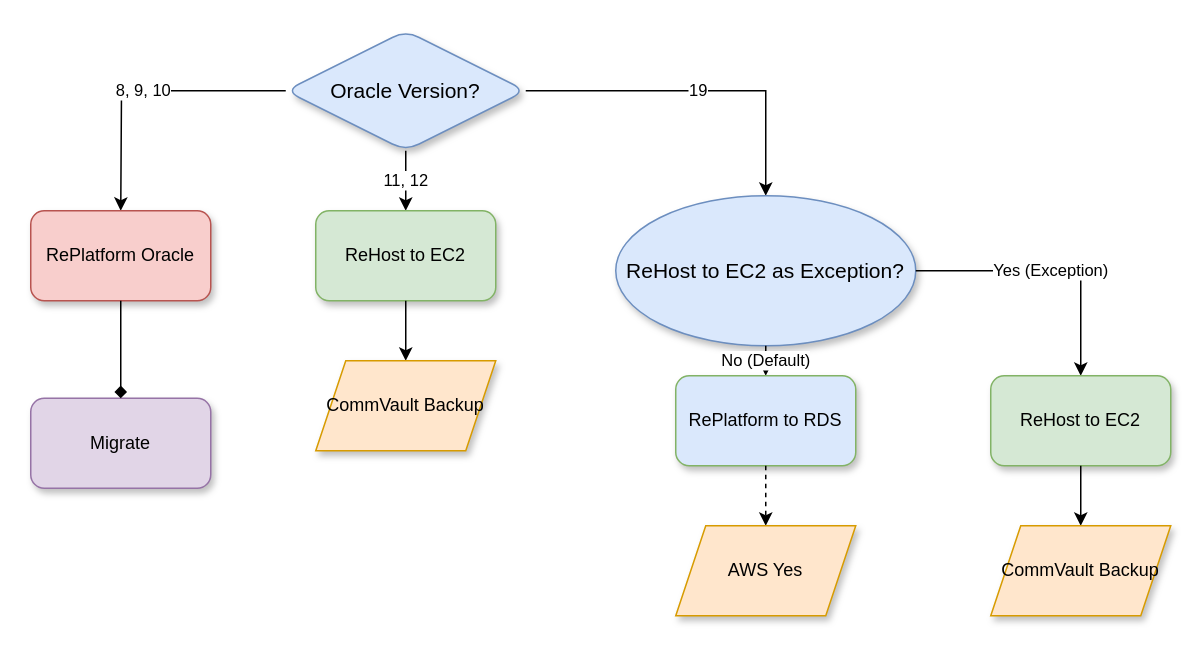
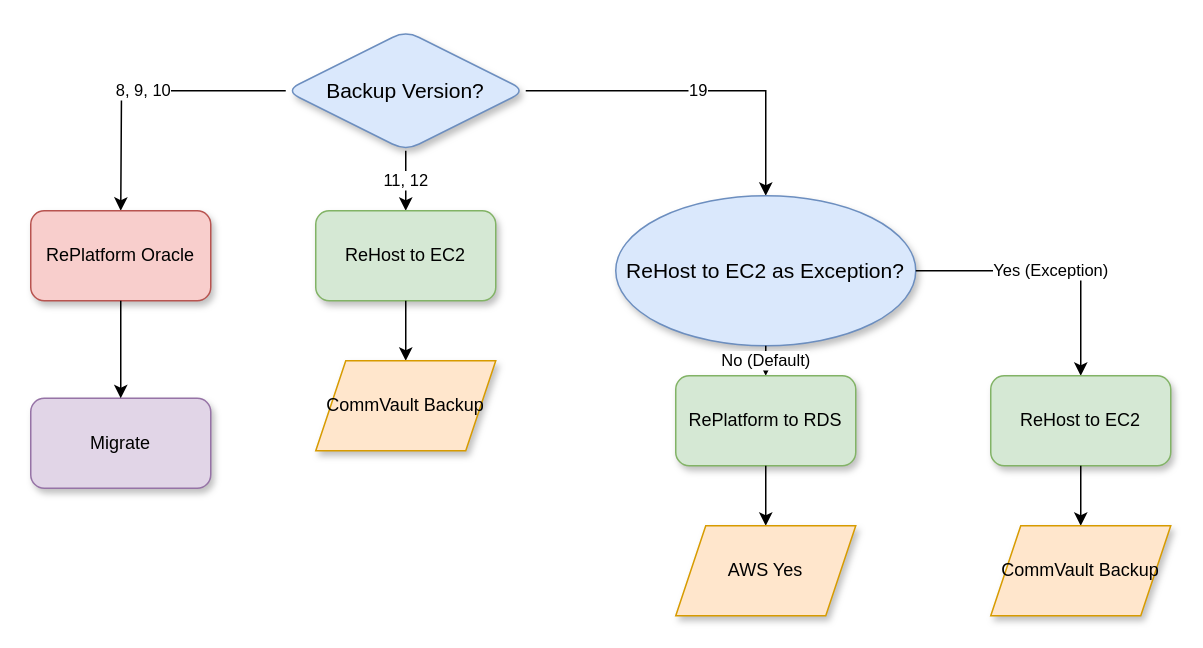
  <mxCell id="0" />
  <mxCell id="1" parent="0" />
- <mxCell id="2" value="Oracle Version?" style="rhombus;whiteSpace=wrap;html=1;rounded=1;shadow=1;fontFamily=Helvetica;fontSize=14;fillColor=#dae8fc;strokeColor=#6c8ebf;" vertex="1" parent="1"><mxGeometry x="190" y="20" width="160" height="80" as="geometry" /></mxCell>
+ <mxCell id="2" value="Backup Version?" style="rhombus;whiteSpace=wrap;html=1;rounded=1;shadow=1;fontFamily=Helvetica;fontSize=14;fillColor=#dae8fc;strokeColor=#6c8ebf;" vertex="1" parent="1"><mxGeometry x="190" y="20" width="160" height="80" as="geometry" /></mxCell>
  <mxCell id="3" value="8, 9, 10" style="edgeStyle=orthogonalEdgeStyle;rounded=0;orthogonalLoop=1;jettySize=auto;html=1;exitX=0;exitY=0.5;exitDx=0;exitDy=0;entryX=0.5;entryY=0;entryDx=0;entryDy=0;" edge="1" parent="1" source="2"><mxGeometry relative="1" as="geometry"><mxPoint x="80" y="140" as="targetPoint" /></mxGeometry></mxCell>
  <mxCell id="4" value="RePlatform Oracle" style="rounded=1;whiteSpace=wrap;html=1;shadow=1;fontFamily=Helvetica;fontSize=12;fillColor=#f8cecc;strokeColor=#b85450;" vertex="1" parent="1"><mxGeometry x="20" y="140" width="120" height="60" as="geometry" /></mxCell>
  <mxCell id="5" value="Migrate" style="rounded=1;whiteSpace=wrap;html=1;shadow=1;fontFamily=Helvetica;fontSize=12;fillColor=#e1d5e7;strokeColor=#9673a6;" vertex="1" parent="1"><mxGeometry x="20" y="265" width="120" height="60" as="geometry" /></mxCell>
- <mxCell id="6" value="" style="endArrow=diamond;html=1;rounded=0;exitX=0.5;exitY=1;exitDx=0;exitDy=0;entryX=0.5;entryY=0;entryDx=0;entryDy=0;" edge="1" parent="1" source="4" target="5"><mxGeometry width="50" height="50" relative="1" as="geometry"><mxPoint x="230" y="290" as="sourcePoint" /><mxPoint x="280" y="240" as="targetPoint" /></mxGeometry></mxCell>
+ <mxCell id="6" value="" style="endArrow=classic;html=1;rounded=0;exitX=0.5;exitY=1;exitDx=0;exitDy=0;entryX=0.5;entryY=0;entryDx=0;entryDy=0;" edge="1" parent="1" source="4" target="5"><mxGeometry width="50" height="50" relative="1" as="geometry"><mxPoint x="230" y="290" as="sourcePoint" /><mxPoint x="280" y="240" as="targetPoint" /></mxGeometry></mxCell>
  <mxCell id="7" value="11, 12" style="edgeStyle=orthogonalEdgeStyle;rounded=0;orthogonalLoop=1;jettySize=auto;html=1;exitX=0.5;exitY=1;exitDx=0;exitDy=0;entryX=0.5;entryY=0;entryDx=0;entryDy=0;" edge="1" parent="1" source="2" target="8"><mxGeometry relative="1" as="geometry"><mxPoint x="270" y="110" as="sourcePoint" /></mxGeometry></mxCell>
  <mxCell id="8" value="ReHost to EC2" style="rounded=1;whiteSpace=wrap;html=1;shadow=1;fontFamily=Helvetica;fontSize=12;fillColor=#d5e8d4;strokeColor=#82b366;" vertex="1" parent="1"><mxGeometry x="210" y="140" width="120" height="60" as="geometry" /></mxCell>
  <mxCell id="9" value="" style="endArrow=classic;html=1;rounded=0;exitX=0.5;exitY=1;exitDx=0;exitDy=0;entryX=0.5;entryY=0;entryDx=0;entryDy=0;" edge="1" parent="1" source="8" target="10"><mxGeometry width="50" height="50" relative="1" as="geometry"><mxPoint x="270" y="210" as="sourcePoint" /><mxPoint x="270" y="240" as="targetPoint" /></mxGeometry></mxCell>
  <mxCell id="10" value="CommVault Backup" style="shape=parallelogram;perimeter=parallelogramPerimeter;whiteSpace=wrap;html=1;fixedSize=1;shadow=1;fontFamily=Helvetica;fontSize=12;fillColor=#ffe6cc;strokeColor=#d79b00;" vertex="1" parent="1"><mxGeometry x="210" y="240" width="120" height="60" as="geometry" /></mxCell>
  <mxCell id="11" value="19" style="edgeStyle=orthogonalEdgeStyle;rounded=0;orthogonalLoop=1;jettySize=auto;html=1;exitX=1;exitY=0.5;exitDx=0;exitDy=0;entryX=0.5;entryY=0;entryDx=0;entryDy=0;" edge="1" parent="1" source="2" target="12"><mxGeometry relative="1" as="geometry" /></mxCell>
  <mxCell id="12" value="ReHost to EC2 as Exception?" style="ellipse;whiteSpace=wrap;html=1;shadow=1;fontFamily=Helvetica;fontSize=14;fillColor=#dae8fc;strokeColor=#6c8ebf;" vertex="1" parent="1"><mxGeometry x="410" y="130" width="200" height="100" as="geometry" /></mxCell>
  <mxCell id="13" value="Yes (Exception)" style="edgeStyle=orthogonalEdgeStyle;rounded=0;orthogonalLoop=1;jettySize=auto;html=1;exitX=1;exitY=0.5;exitDx=0;exitDy=0;entryX=0.5;entryY=0;entryDx=0;entryDy=0;" edge="1" parent="1" source="12" target="14"><mxGeometry relative="1" as="geometry" /></mxCell>
  <mxCell id="14" value="ReHost to EC2" style="rounded=1;whiteSpace=wrap;html=1;shadow=1;fontFamily=Helvetica;fontSize=12;fillColor=#d5e8d4;strokeColor=#82b366;" vertex="1" parent="1"><mxGeometry x="660" y="250" width="120" height="60" as="geometry" /></mxCell>
  <mxCell id="15" value="" style="endArrow=classic;html=1;rounded=0;exitX=0.5;exitY=1;exitDx=0;exitDy=0;entryX=0.5;entryY=0;entryDx=0;entryDy=0;" edge="1" parent="1" source="14" target="16"><mxGeometry width="50" height="50" relative="1" as="geometry"><mxPoint x="760" y="360" as="sourcePoint" /><mxPoint x="720" y="340" as="targetPoint" /></mxGeometry></mxCell>
  <mxCell id="16" value="CommVault Backup" style="shape=parallelogram;perimeter=parallelogramPerimeter;whiteSpace=wrap;html=1;fixedSize=1;shadow=1;fontFamily=Helvetica;fontSize=12;fillColor=#ffe6cc;strokeColor=#d79b00;" vertex="1" parent="1"><mxGeometry x="660" y="350" width="120" height="60" as="geometry" /></mxCell>
  <mxCell id="17" value="No (Default)" style="edgeStyle=orthogonalEdgeStyle;rounded=0;orthogonalLoop=1;jettySize=auto;html=1;exitX=0.5;exitY=1;exitDx=0;exitDy=0;" edge="1" parent="1" source="12"><mxGeometry relative="1" as="geometry"><mxPoint x="510" y="250" as="targetPoint" /></mxGeometry></mxCell>
- <mxCell id="18" value="RePlatform to RDS" style="rounded=1;whiteSpace=wrap;html=1;shadow=1;fontFamily=Helvetica;fontSize=12;fillColor=#dae8fc;strokeColor=#82b366;" vertex="1" parent="1"><mxGeometry x="450" y="250" width="120" height="60" as="geometry" /></mxCell>
- <mxCell id="19" value="" style="endArrow=classic;html=1;rounded=0;exitX=0.5;exitY=1;exitDx=0;exitDy=0;entryX=0.5;entryY=0;entryDx=0;entryDy=0;dashed=1;" edge="1" parent="1" source="18" target="20"><mxGeometry width="50" height="50" relative="1" as="geometry"><mxPoint x="550" y="360" as="sourcePoint" /><mxPoint x="510" y="340" as="targetPoint" /></mxGeometry></mxCell>
+ <mxCell id="18" value="RePlatform to RDS" style="rounded=1;whiteSpace=wrap;html=1;shadow=1;fontFamily=Helvetica;fontSize=12;fillColor=#d5e8d4;strokeColor=#82b366;" vertex="1" parent="1"><mxGeometry x="450" y="250" width="120" height="60" as="geometry" /></mxCell>
+ <mxCell id="19" value="" style="endArrow=classic;html=1;rounded=0;exitX=0.5;exitY=1;exitDx=0;exitDy=0;entryX=0.5;entryY=0;entryDx=0;entryDy=0;" edge="1" parent="1" source="18" target="20"><mxGeometry width="50" height="50" relative="1" as="geometry"><mxPoint x="550" y="360" as="sourcePoint" /><mxPoint x="510" y="340" as="targetPoint" /></mxGeometry></mxCell>
  <mxCell id="20" value="AWS Yes" style="shape=parallelogram;perimeter=parallelogramPerimeter;whiteSpace=wrap;html=1;fixedSize=1;shadow=1;fontFamily=Helvetica;fontSize=12;fillColor=#ffe6cc;strokeColor=#d79b00;" vertex="1" parent="1"><mxGeometry x="450" y="350" width="120" height="60" as="geometry" /></mxCell>
